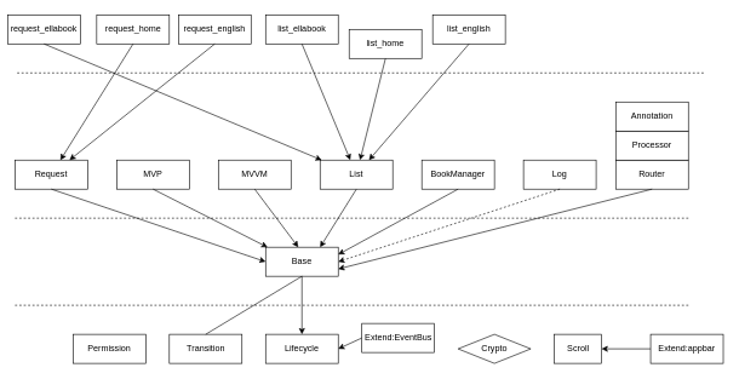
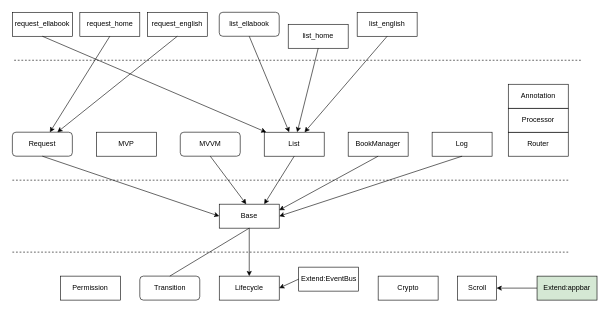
  <mxCell id="0" />
  <mxCell id="1" parent="0" />
- <mxCell id="2" value="Transition" style="rounded=0;whiteSpace=wrap;html=1;" vertex="1" parent="1"><mxGeometry x="232.5" y="460" width="100" height="40" as="geometry" /></mxCell>
+ <mxCell id="2" value="Transition" style="whiteSpace=wrap;html=1;rounded=1;" vertex="1" parent="1"><mxGeometry x="232.5" y="460" width="100" height="40" as="geometry" /></mxCell>
  <mxCell id="3" value="Lifecycle" style="rounded=0;whiteSpace=wrap;html=1;" vertex="1" parent="1"><mxGeometry x="365" y="460" width="100" height="40" as="geometry" /></mxCell>
- <mxCell id="4" value="Crypto" style="rhombus;whiteSpace=wrap;html=1;" vertex="1" parent="1"><mxGeometry x="630" y="460" width="100" height="40" as="geometry" /></mxCell>
+ <mxCell id="4" value="Crypto" style="rounded=0;whiteSpace=wrap;html=1;" vertex="1" parent="1"><mxGeometry x="630" y="460" width="100" height="40" as="geometry" /></mxCell>
  <mxCell id="5" value="" style="endArrow=none;dashed=1;html=1;" edge="1" parent="1"><mxGeometry width="50" height="50" relative="1" as="geometry"><mxPoint y="420" as="sourcePoint" x="20" /><mxPoint x="950" y="420" as="targetPoint" /></mxGeometry></mxCell>
  <mxCell id="6" value="Base" style="rounded=0;whiteSpace=wrap;html=1;" vertex="1" parent="1"><mxGeometry x="365" y="340" width="100" height="40" as="geometry" /></mxCell>
  <mxCell id="7" value="" style="endArrow=none;dashed=1;html=1;" edge="1" parent="1"><mxGeometry width="50" height="50" relative="1" as="geometry"><mxPoint y="300" as="sourcePoint" x="20" /><mxPoint x="950" y="300" as="targetPoint" /></mxGeometry></mxCell>
  <mxCell id="8" value="MVP&lt;br&gt;" style="rounded=0;whiteSpace=wrap;html=1;" vertex="1" parent="1"><mxGeometry x="160" y="220" width="100" height="40" as="geometry" /></mxCell>
- <mxCell id="9" value="MVVM" style="rounded=0;whiteSpace=wrap;html=1;" vertex="1" parent="1"><mxGeometry x="300" y="220" width="100" height="40" as="geometry" /></mxCell>
- <mxCell id="10" value="Request&lt;br&gt;" style="rounded=0;whiteSpace=wrap;html=1;" vertex="1" parent="1"><mxGeometry y="220" width="100" height="40" as="geometry" x="20" /></mxCell>
+ <mxCell id="9" value="MVVM" style="whiteSpace=wrap;html=1;rounded=1;" vertex="1" parent="1"><mxGeometry x="300" y="220" width="100" height="40" as="geometry" /></mxCell>
+ <mxCell id="10" value="Request&lt;br&gt;" style="whiteSpace=wrap;html=1;rounded=1;" vertex="1" parent="1"><mxGeometry y="220" width="100" height="40" as="geometry" x="20" /></mxCell>
  <mxCell id="11" value="List" style="rounded=0;whiteSpace=wrap;html=1;" vertex="1" parent="1"><mxGeometry x="440" y="220" width="100" height="40" as="geometry" /></mxCell>
  <mxCell id="12" value="Scroll" style="rounded=0;whiteSpace=wrap;html=1;" vertex="1" parent="1"><mxGeometry x="762.5" y="460" width="65" height="40" as="geometry" /></mxCell>
  <mxCell id="13" value="Permission" style="rounded=0;whiteSpace=wrap;html=1;" vertex="1" parent="1"><mxGeometry x="100" y="460" width="100" height="40" as="geometry" /></mxCell>
  <mxCell id="14" value="BookManager" style="rounded=0;whiteSpace=wrap;html=1;" vertex="1" parent="1"><mxGeometry x="580" y="220" width="100" height="40" as="geometry" /></mxCell>
  <mxCell id="15" value="Log" style="rounded=0;whiteSpace=wrap;html=1;" vertex="1" parent="1"><mxGeometry x="720" y="220" width="100" height="40" as="geometry" /></mxCell>
  <mxCell id="16" value="" style="endArrow=none;html=1;exitX=0.5;exitY=1;exitDx=0;exitDy=0;entryX=0.5;entryY=0;entryDx=0;entryDy=0;" edge="1" parent="1" source="6" target="2"><mxGeometry width="50" height="50" relative="1" as="geometry"><mxPoint x="30" y="570" as="sourcePoint" /><mxPoint x="80" y="520" as="targetPoint" /></mxGeometry></mxCell>
  <mxCell id="17" value="" style="endArrow=classic;html=1;entryX=0.5;entryY=0;entryDx=0;entryDy=0;" edge="1" parent="1" target="3"><mxGeometry width="50" height="50" relative="1" as="geometry"><mxPoint x="415" y="380" as="sourcePoint" /><mxPoint x="80" y="520" as="targetPoint" /></mxGeometry></mxCell>
  <mxCell id="18" value="" style="endArrow=classic;html=1;exitX=0.5;exitY=1;exitDx=0;exitDy=0;" edge="1" parent="1" source="9"><mxGeometry width="50" height="50" relative="1" as="geometry"><mxPoint x="30" y="570" as="sourcePoint" /><mxPoint x="410" y="340" as="targetPoint" /></mxGeometry></mxCell>
  <mxCell id="19" value="" style="endArrow=classic;html=1;exitX=0.5;exitY=1;exitDx=0;exitDy=0;entryX=0;entryY=0.5;entryDx=0;entryDy=0;" edge="1" parent="1" source="10" target="6"><mxGeometry width="50" height="50" relative="1" as="geometry"><mxPoint x="30" y="570" as="sourcePoint" /><mxPoint x="80" y="520" as="targetPoint" /></mxGeometry></mxCell>
- <mxCell id="20" value="" style="endArrow=classic;html=1;exitX=0.5;exitY=1;exitDx=0;exitDy=0;entryX=0.026;entryY=0;entryDx=0;entryDy=0;entryPerimeter=0;" edge="1" parent="1" source="8" target="6"><mxGeometry width="50" height="50" relative="1" as="geometry"><mxPoint x="30" y="570" as="sourcePoint" /><mxPoint x="80" y="520" as="targetPoint" /></mxGeometry></mxCell>
  <mxCell id="21" value="" style="endArrow=classic;html=1;exitX=0.5;exitY=1;exitDx=0;exitDy=0;entryX=0.75;entryY=0;entryDx=0;entryDy=0;" edge="1" parent="1" source="11" target="6"><mxGeometry width="50" height="50" relative="1" as="geometry"><mxPoint x="30" y="570" as="sourcePoint" /><mxPoint x="80" y="520" as="targetPoint" /></mxGeometry></mxCell>
  <mxCell id="22" value="" style="endArrow=classic;html=1;exitX=0.5;exitY=1;exitDx=0;exitDy=0;entryX=1;entryY=0.25;entryDx=0;entryDy=0;" edge="1" parent="1" source="14" target="6"><mxGeometry width="50" height="50" relative="1" as="geometry"><mxPoint x="30" y="570" as="sourcePoint" /><mxPoint x="80" y="520" as="targetPoint" /></mxGeometry></mxCell>
- <mxCell id="23" value="" style="endArrow=classic;html=1;exitX=0.5;exitY=1;exitDx=0;exitDy=0;entryX=1;entryY=0.5;entryDx=0;entryDy=0;dashed=1;" edge="1" parent="1" source="15" target="6"><mxGeometry width="50" height="50" relative="1" as="geometry"><mxPoint x="30" y="570" as="sourcePoint" /><mxPoint x="80" y="520" as="targetPoint" /></mxGeometry></mxCell>
+ <mxCell id="23" value="" style="endArrow=classic;html=1;exitX=0.5;exitY=1;exitDx=0;exitDy=0;entryX=1;entryY=0.5;entryDx=0;entryDy=0;" edge="1" parent="1" source="15" target="6"><mxGeometry width="50" height="50" relative="1" as="geometry"><mxPoint x="30" y="570" as="sourcePoint" /><mxPoint x="80" y="520" as="targetPoint" /></mxGeometry></mxCell>
  <mxCell id="24" value="Extend:EventBus" style="rounded=0;whiteSpace=wrap;html=1;" vertex="1" parent="1"><mxGeometry x="497.5" y="445" width="100" height="40" as="geometry" /></mxCell>
  <mxCell id="25" value="" style="endArrow=classic;html=1;exitX=0;exitY=0.5;exitDx=0;exitDy=0;entryX=1;entryY=0.5;entryDx=0;entryDy=0;" edge="1" parent="1" source="24" target="3"><mxGeometry width="50" height="50" relative="1" as="geometry"><mxPoint x="30" y="570" as="sourcePoint" /><mxPoint x="80" y="520" as="targetPoint" /></mxGeometry></mxCell>
  <mxCell id="26" value="Router" style="rounded=0;whiteSpace=wrap;html=1;" vertex="1" parent="1"><mxGeometry x="847" y="220" width="100" height="40" as="geometry" /></mxCell>
  <mxCell id="27" value="Processor&lt;br&gt;" style="rounded=0;whiteSpace=wrap;html=1;" vertex="1" parent="1"><mxGeometry x="847" y="180" width="100" height="40" as="geometry" /></mxCell>
  <mxCell id="28" value="Annotation&lt;br&gt;" style="rounded=0;whiteSpace=wrap;html=1;" vertex="1" parent="1"><mxGeometry x="847" width="100" height="40" as="geometry" y="140" /></mxCell>
  <mxCell id="29" value="" style="endArrow=none;dashed=1;html=1;" edge="1" parent="1"><mxGeometry width="50" height="50" relative="1" as="geometry"><mxPoint x="23" y="100" as="sourcePoint" /><mxPoint x="970" y="100" as="targetPoint" /></mxGeometry></mxCell>
- <mxCell id="30" value="request_ellabook&lt;br&gt;" style="rounded=0;whiteSpace=wrap;html=1;" vertex="1" parent="1"><mxGeometry x="10" y="20" width="100" height="40" as="geometry" /></mxCell>
+ <mxCell id="30" value="request_ellabook&lt;br&gt;" style="rounded=0;whiteSpace=wrap;html=1;" vertex="1" parent="1"><mxGeometry y="20" width="100" height="40" as="geometry" x="20" /></mxCell>
  <mxCell id="31" value="request_home&lt;br&gt;" style="rounded=0;whiteSpace=wrap;html=1;" vertex="1" parent="1"><mxGeometry x="132.5" y="20" width="100" height="40" as="geometry" /></mxCell>
  <mxCell id="32" value="request_english&lt;br&gt;" style="rounded=0;whiteSpace=wrap;html=1;" vertex="1" parent="1"><mxGeometry x="245" y="20" width="100" height="40" as="geometry" /></mxCell>
  <mxCell id="33" value="" style="endArrow=classic;html=1;exitX=0.5;exitY=1;exitDx=0;exitDy=0;" edge="1" parent="1" source="30" target="11"><mxGeometry width="50" height="50" relative="1" as="geometry"><mxPoint x="30" y="570" as="sourcePoint" /><mxPoint x="80" y="520" as="targetPoint" /></mxGeometry></mxCell>
  <mxCell id="34" value="" style="endArrow=classic;html=1;exitX=0.5;exitY=1;exitDx=0;exitDy=0;" edge="1" parent="1" source="31" target="10"><mxGeometry width="50" height="50" relative="1" as="geometry"><mxPoint x="30" y="570" as="sourcePoint" /><mxPoint x="80" y="520" as="targetPoint" /></mxGeometry></mxCell>
  <mxCell id="35" value="" style="endArrow=classic;html=1;exitX=0.5;exitY=1;exitDx=0;exitDy=0;" edge="1" parent="1" source="32" target="10"><mxGeometry width="50" height="50" relative="1" as="geometry"><mxPoint x="30" y="650" as="sourcePoint" /><mxPoint x="80" y="600" as="targetPoint" /></mxGeometry></mxCell>
- <mxCell id="36" value="list_ellabook&lt;br&gt;" style="rounded=0;whiteSpace=wrap;html=1;" vertex="1" parent="1"><mxGeometry x="365" y="20" width="100" height="40" as="geometry" /></mxCell>
+ <mxCell id="36" value="list_ellabook&lt;br&gt;" style="whiteSpace=wrap;html=1;rounded=1;" vertex="1" parent="1"><mxGeometry x="365" y="20" width="100" height="40" as="geometry" /></mxCell>
  <mxCell id="37" value="list_home&lt;br&gt;" style="rounded=0;whiteSpace=wrap;html=1;" vertex="1" parent="1"><mxGeometry x="480" y="40" width="100" height="40" as="geometry" /></mxCell>
  <mxCell id="38" value="list_english&lt;br&gt;" style="rounded=0;whiteSpace=wrap;html=1;" vertex="1" parent="1"><mxGeometry x="595" y="20" width="100" height="40" as="geometry" /></mxCell>
  <mxCell id="39" value="" style="endArrow=classic;html=1;exitX=0.5;exitY=1;exitDx=0;exitDy=0;" edge="1" parent="1" source="36" target="11"><mxGeometry width="50" height="50" relative="1" as="geometry"><mxPoint x="30" y="570" as="sourcePoint" /><mxPoint x="80" y="520" as="targetPoint" /></mxGeometry></mxCell>
  <mxCell id="40" value="" style="endArrow=classic;html=1;exitX=0.5;exitY=1;exitDx=0;exitDy=0;" edge="1" parent="1" source="37" target="11"><mxGeometry width="50" height="50" relative="1" as="geometry"><mxPoint x="30" y="570" as="sourcePoint" /><mxPoint x="80" y="520" as="targetPoint" /></mxGeometry></mxCell>
  <mxCell id="41" value="" style="endArrow=classic;html=1;exitX=0.5;exitY=1;exitDx=0;exitDy=0;" edge="1" parent="1" source="38" target="11"><mxGeometry width="50" height="50" relative="1" as="geometry"><mxPoint x="30" y="570" as="sourcePoint" /><mxPoint x="80" y="520" as="targetPoint" /></mxGeometry></mxCell>
- <mxCell id="42" value="" style="endArrow=classic;html=1;exitX=0.5;exitY=1;exitDx=0;exitDy=0;entryX=1;entryY=0.75;entryDx=0;entryDy=0;" edge="1" parent="1" source="26" target="6"><mxGeometry width="50" height="50" relative="1" as="geometry"><mxPoint x="30" y="570" as="sourcePoint" /><mxPoint x="80" y="520" as="targetPoint" /></mxGeometry></mxCell>
- <mxCell id="43" value="Extend:appbar" style="rounded=0;whiteSpace=wrap;html=1;" vertex="1" parent="1"><mxGeometry x="895" y="460" width="100" height="40" as="geometry" /></mxCell>
+ <mxCell id="43" value="Extend:appbar" style="rounded=0;whiteSpace=wrap;html=1;fillColor=#d5e8d4;" vertex="1" parent="1"><mxGeometry x="895" y="460" width="100" height="40" as="geometry" /></mxCell>
  <mxCell id="44" value="" style="endArrow=classic;html=1;exitX=0;exitY=0.5;exitDx=0;exitDy=0;" edge="1" parent="1" source="43" target="12"><mxGeometry width="50" height="50" relative="1" as="geometry"><mxPoint x="220" y="570" as="sourcePoint" /><mxPoint x="270" y="520" as="targetPoint" /></mxGeometry></mxCell>
